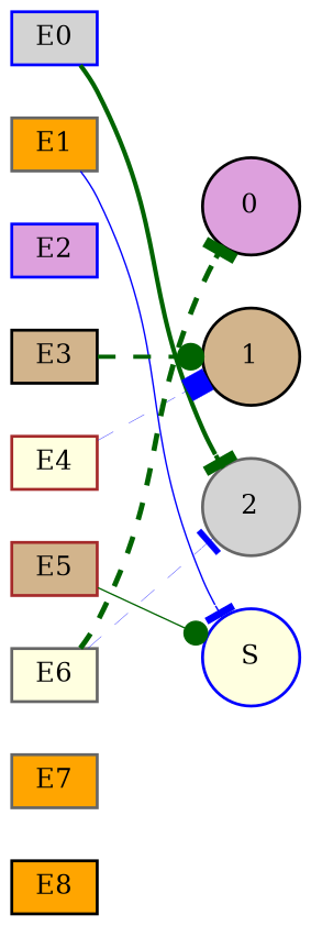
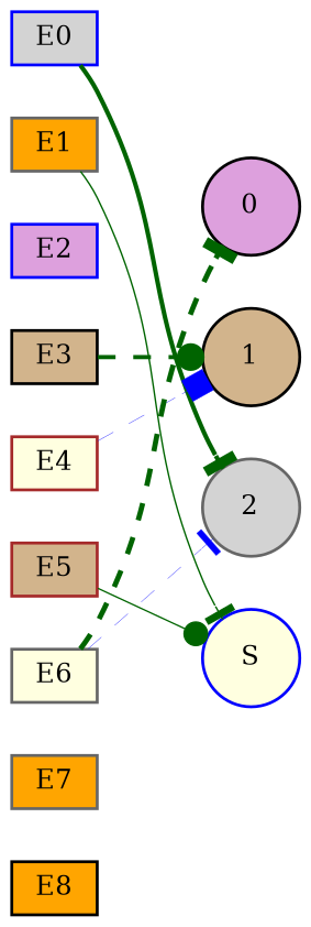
  digraph {
    rankdir=LR
    node [color=gray40 fillcolor=orange fontsize=9 shape=box style=filled]
    edge [style=invis]
    E0 [color=blue fillcolor=lightgrey height=0.2 width=0.2]
    E1 [height=0.2 width=0.2]
    E2 [color=blue fillcolor=plum height=0.2 width=0.2]
    E3 [color=black fillcolor=tan height=0.2 width=0.2]
    E4 [color=brown fillcolor=lightyellow height=0.2 width=0.2]
    E5 [color=brown fillcolor=tan height=0.2 width=0.2]
    E6 [fillcolor=lightyellow height=0.2 width=0.2]
    E7 [height=0.2 width=0.2]
    E8 [color=black height=0.2 width=0.2]
    0 [color=black fillcolor=plum height=0.2 shape=circle width=0.2]
    1 [color=black fillcolor=tan height=0.2 shape=circle width=0.2]
    2 [fillcolor=lightgrey height=0.2 shape=circle width=0.2]
    S [color=blue fillcolor=lightyellow height=0.2 shape=circle width=0.2]
    subgraph sub_1 {
      rank=source
      E0
      E1
      E2
      E3
      E4
      E5
      E6
      E7
      E8
    }
    subgraph sub_2 {
      rank=sink
      0
      1
      2
      S
    }
    E0 -> E1
    E0 -> 2 [arrowhead=tee color=darkgreen penwidth=1.532020543766572 style=solid]
    E1 -> E2
-   E1 -> S [arrowhead=tee color=blue penwidth=0.5122713695326454 style=solid]
+   E1 -> S [arrowhead=tee color=darkgreen penwidth=0.5122713695326454 style=solid]
    E2 -> E3
    E3 -> E4
    E3 -> 1 [arrowhead=dot color=darkgreen penwidth=1.4109923383390623 style=dashed]
    E4 -> E5
    E4 -> 1 [arrowhead=box color=blue penwidth=0.1346986978636145 style=dashed]
    E5 -> E6
    E5 -> S [arrowhead=dot color=darkgreen penwidth=0.48181840484779803 style=solid]
    E6 -> E7
    E6 -> 0 [arrowhead=tee color=darkgreen penwidth=1.7735584719280273 style=dashed]
    E6 -> 2 [arrowhead=tee color=blue penwidth=0.12311762206548457 style=dashed]
    E7 -> E8
    0 -> 1
    1 -> 2
    2 -> S
  }
